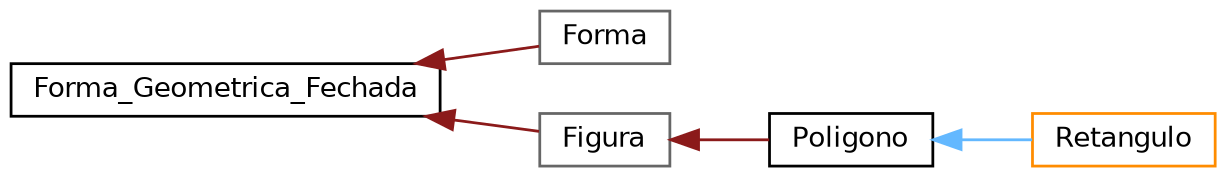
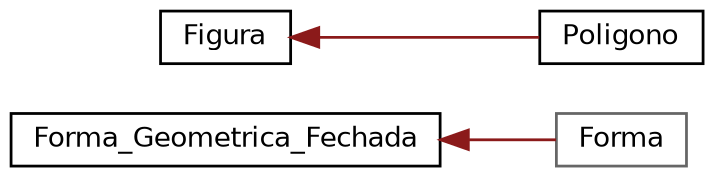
  digraph {
    rankdir=LR
    node [color=black fillcolor=white fontname=Helvetica fontsize=10 shape=box style=filled]
    edge [color=firebrick4 dir=back fontname=Helvetica fontsize=10 labelfontname=Helvetica labelfontsize=10 style=solid]
    n1 [height=0.2 label=Forma_Geometrica_Fechada width=0.4]
    n2 [color=gray40 height=0.2 label=Forma width=0.4]
-   n3 [color=gray40 height=0.2 label=Figura width=0.4]
+   n3 [height=0.2 label=Figura width=0.4]
    n4 [height=0.2 label=Poligono width=0.4]
-   n5 [color=darkorange height=0.2 label=Retangulo width=0.4]
    n1 -> n2
-   n1 -> n3
    n3 -> n4
-   n4 -> n5 [color=steelblue1]
  }
